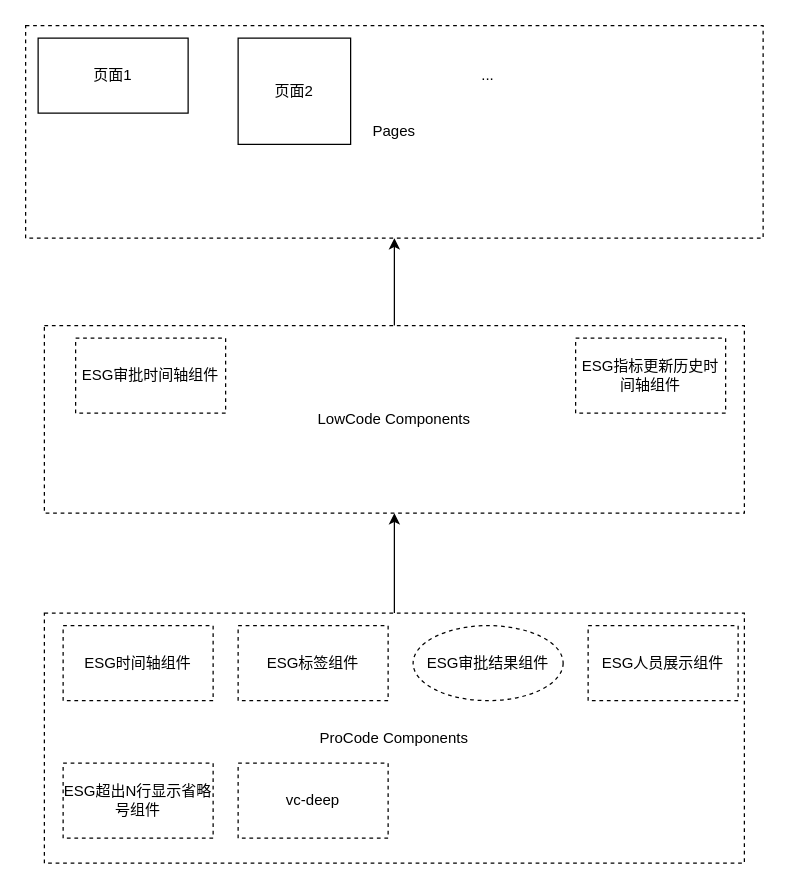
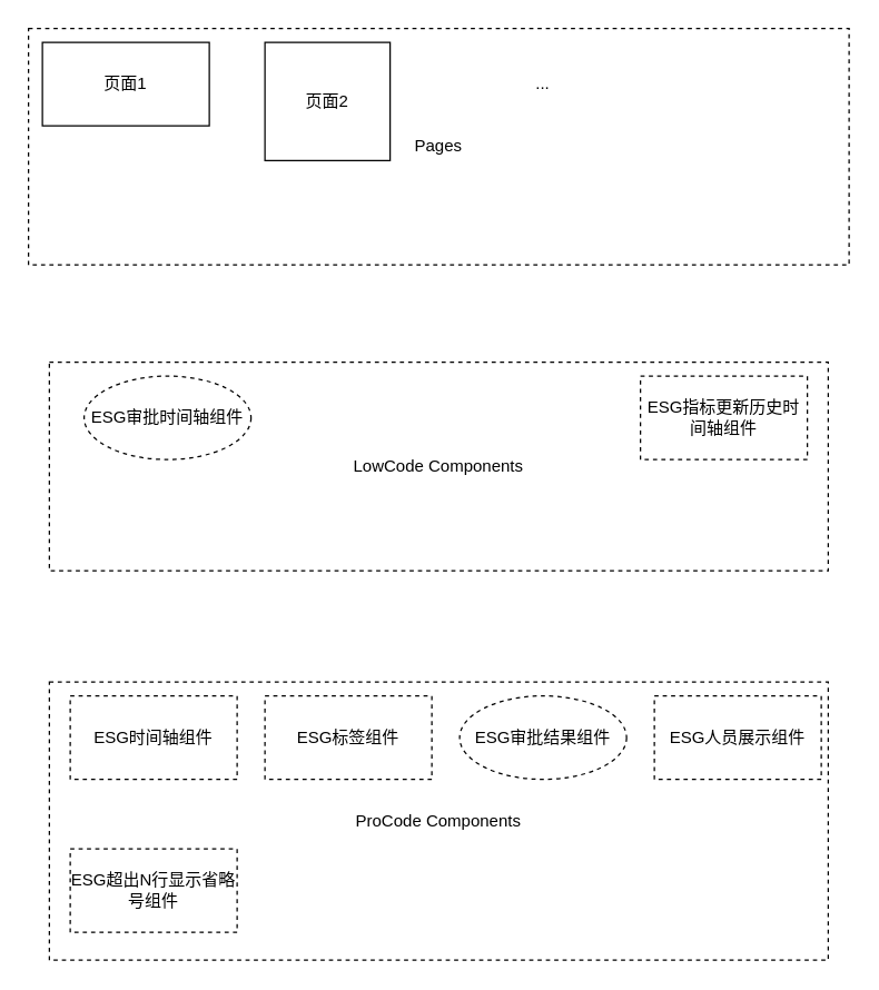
  <mxCell id="0" />
  <mxCell id="1" parent="0" />
  <mxCell id="2" value="Pages" style="rounded=0;whiteSpace=wrap;html=1;dashed=1;" vertex="1" parent="1"><mxGeometry x="20" width="590" height="170" as="geometry" y="20" /></mxCell>
- <mxCell id="3" value="" style="edgeStyle=orthogonalEdgeStyle;rounded=0;orthogonalLoop=1;jettySize=auto;html=1;" edge="1" parent="1" source="4" target="11"><mxGeometry relative="1" as="geometry" /></mxCell>
  <mxCell id="4" value="ProCode Components" style="rounded=0;whiteSpace=wrap;html=1;dashed=1;" vertex="1" parent="1"><mxGeometry x="35" y="490" width="560" height="200" as="geometry" /></mxCell>
  <mxCell id="5" value="ESG时间轴组件" style="rounded=0;whiteSpace=wrap;html=1;dashed=1;" vertex="1" parent="1"><mxGeometry x="50" y="500" width="120" height="60" as="geometry" /></mxCell>
  <mxCell id="6" value="ESG标签组件" style="rounded=0;whiteSpace=wrap;html=1;dashed=1;" vertex="1" parent="1"><mxGeometry x="190" y="500" width="120" height="60" as="geometry" /></mxCell>
  <mxCell id="7" value="ESG审批结果组件" style="ellipse;whiteSpace=wrap;html=1;dashed=1;" vertex="1" parent="1"><mxGeometry x="330" y="500" width="120" height="60" as="geometry" /></mxCell>
  <mxCell id="8" value="ESG人员展示组件" style="rounded=0;whiteSpace=wrap;html=1;dashed=1;" vertex="1" parent="1"><mxGeometry x="470" y="500" width="120" height="60" as="geometry" /></mxCell>
  <mxCell id="9" value="ESG超出N行显示省略号组件" style="rounded=0;whiteSpace=wrap;html=1;dashed=1;" vertex="1" parent="1"><mxGeometry x="50" y="610" width="120" height="60" as="geometry" /></mxCell>
- <mxCell id="10" value="" style="edgeStyle=orthogonalEdgeStyle;rounded=0;orthogonalLoop=1;jettySize=auto;html=1;" edge="1" parent="1" source="11" target="2"><mxGeometry relative="1" as="geometry" /></mxCell>
  <mxCell id="11" value="LowCode Components" style="rounded=0;whiteSpace=wrap;html=1;dashed=1;" vertex="1" parent="1"><mxGeometry x="35" y="260" width="560" height="150" as="geometry" /></mxCell>
- <mxCell id="12" value="ESG审批时间轴组件" style="rounded=0;whiteSpace=wrap;html=1;dashed=1;" vertex="1" parent="1"><mxGeometry x="60" y="270" width="120" height="60" as="geometry" /></mxCell>
- <mxCell id="13" value="vc-deep" style="rounded=0;whiteSpace=wrap;html=1;dashed=1;" vertex="1" parent="1"><mxGeometry x="190" y="610" width="120" height="60" as="geometry" /></mxCell>
+ <mxCell id="12" value="ESG审批时间轴组件" style="ellipse;whiteSpace=wrap;html=1;dashed=1;" vertex="1" parent="1"><mxGeometry x="60" y="270" width="120" height="60" as="geometry" /></mxCell>
  <mxCell id="14" value="ESG指标更新历史时间轴组件" style="rounded=0;whiteSpace=wrap;html=1;dashed=1;" vertex="1" parent="1"><mxGeometry x="460" y="270" width="120" height="60" as="geometry" /></mxCell>
  <mxCell id="15" value="页面1" style="rounded=0;whiteSpace=wrap;html=1;" vertex="1" parent="1"><mxGeometry x="30" y="30" width="120" height="60" as="geometry" /></mxCell>
  <mxCell id="16" value="页面2" style="rounded=0;whiteSpace=wrap;html=1;" vertex="1" parent="1"><mxGeometry x="190" y="30" width="90" height="85" as="geometry" /></mxCell>
  <mxCell id="17" value="..." style="text;html=1;strokeColor=none;fillColor=none;align=center;verticalAlign=middle;whiteSpace=wrap;rounded=0;" vertex="1" parent="1"><mxGeometry x="360" y="45" width="60" height="30" as="geometry" /></mxCell>
